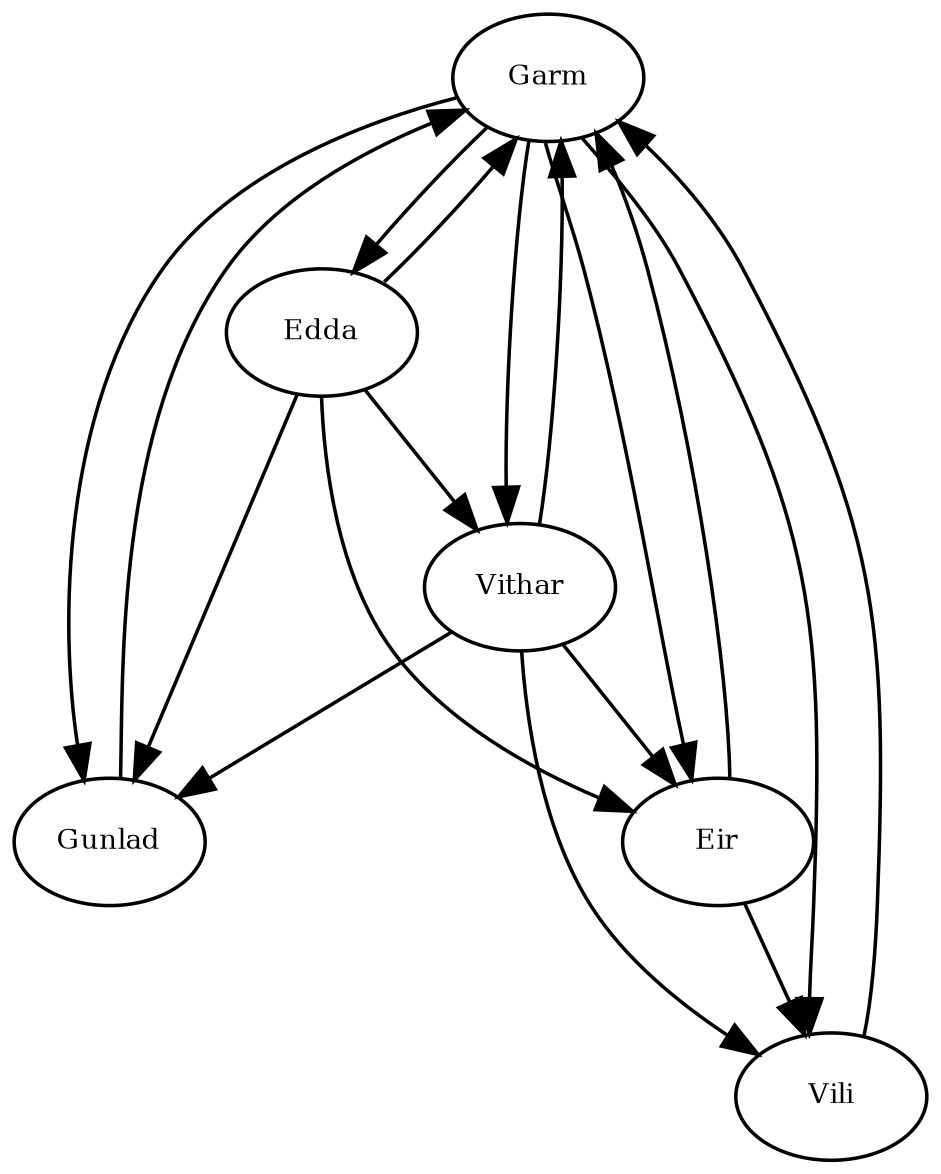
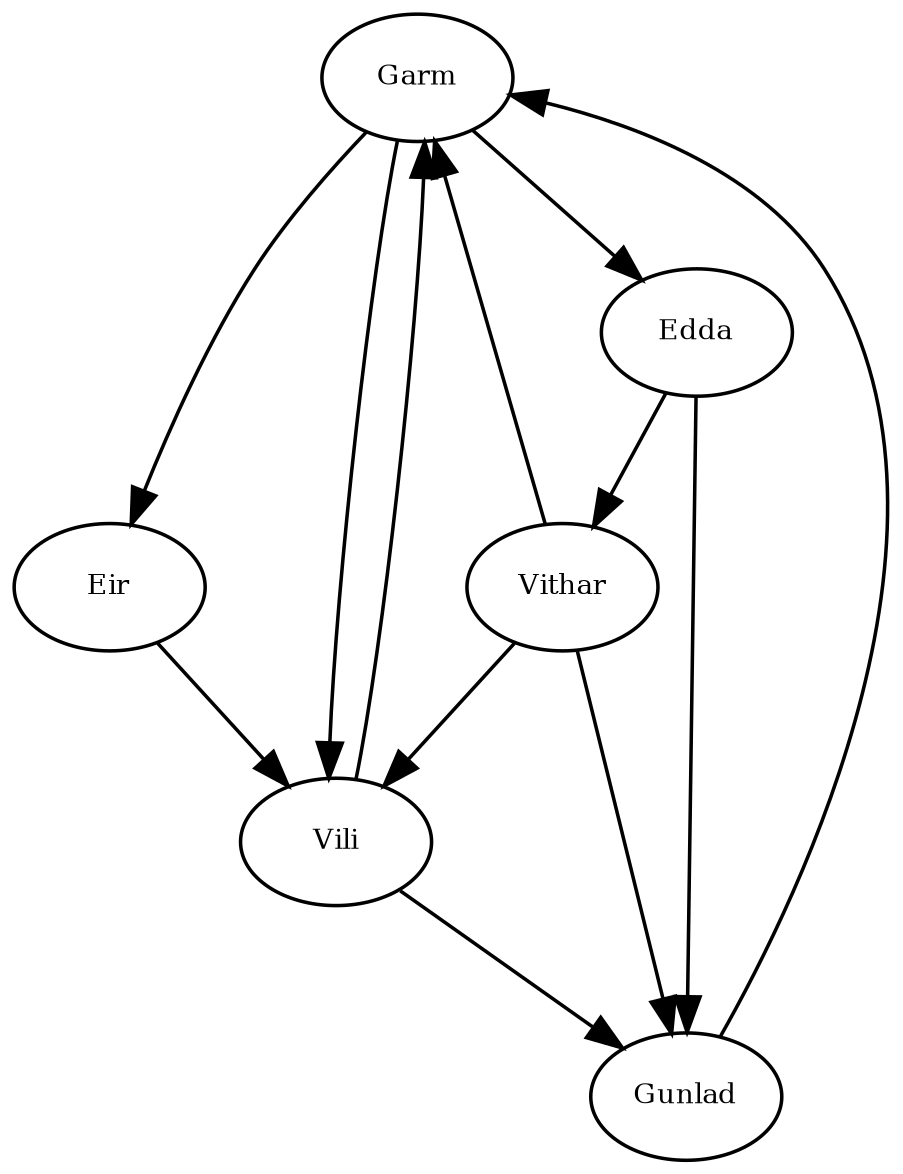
  digraph {
    node [fontsize=8]
    edge [fontsize=8]
    n1 [label=Garm]
    n2 [label=Vithar]
    n3 [label=Eir]
    n4 [label=Vili]
    n5 [label=Gunlad]
    n6 [label=Edda]
-   n1 -> n2
    n1 -> n3
    n1 -> n4
-   n1 -> n5
+   n4 -> n5
    n1 -> n6
    n2 -> n1
-   n2 -> n3
    n2 -> n4
    n2 -> n5
-   n3 -> n1
    n3 -> n4
    n4 -> n1
    n5 -> n1
-   n6 -> n1
    n6 -> n2
-   n6 -> n3
    n6 -> n5
  }
